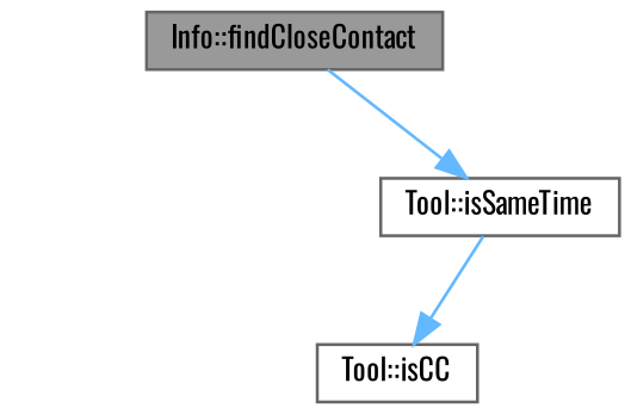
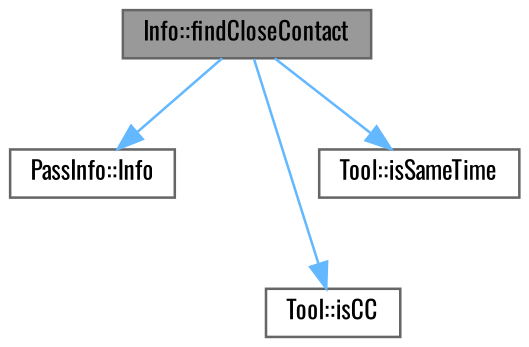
  digraph {
    fontname=Oswald
    rankdir=TB
    node [color=grey40 fillcolor=white fontname=Oswald fontsize=10 shape=box style=filled]
    edge [color=steelblue1 fontname=Oswald fontsize=10 labelfontname=Helvetica labelfontsize=10 style=solid]
    n1 [color=gray40 fillcolor=grey60 fontcolor=black height=0.2 label="Info::findCloseContact" width=0.4]
+   n2 [height=0.2 label="PassInfo::Info" width=0.4]
    n3 [height=0.2 label="Tool::isCC" width=0.4]
    n4 [height=0.2 label="Tool::isSameTime" width=0.4]
-   n4 -> n3
+   n1 -> n2
+   n1 -> n3
    n1 -> n4
  }
